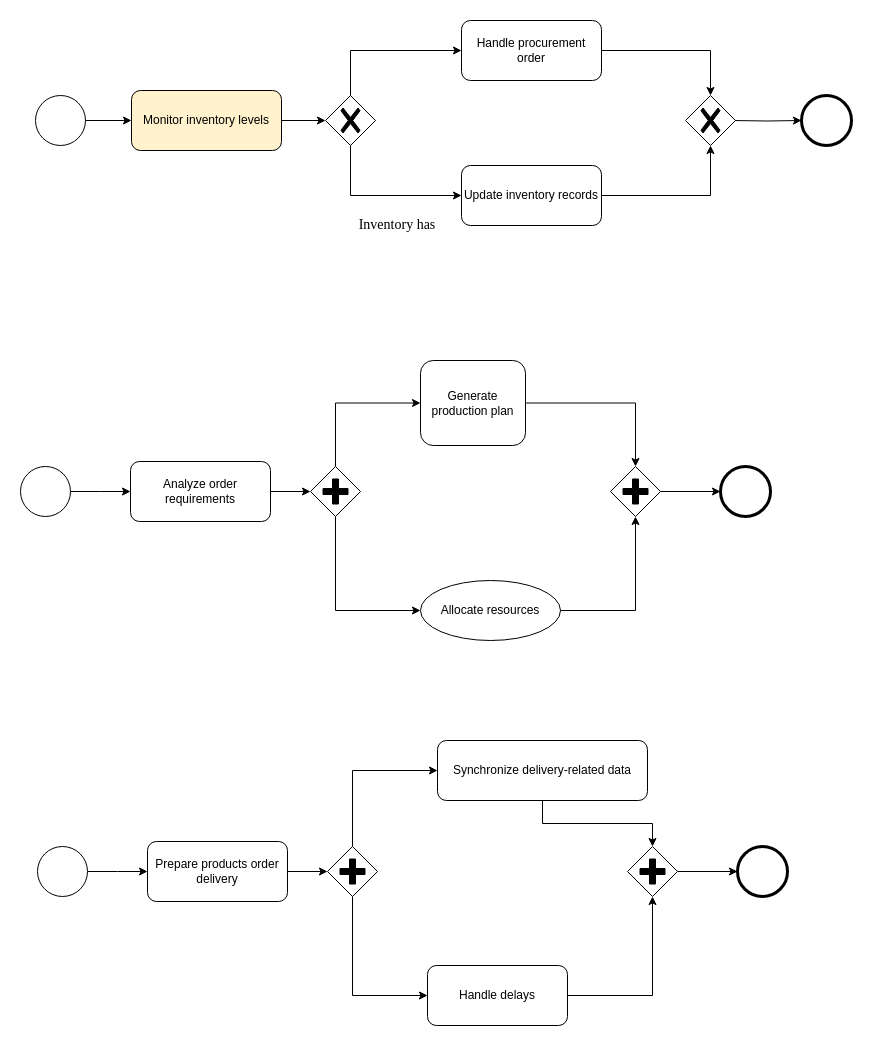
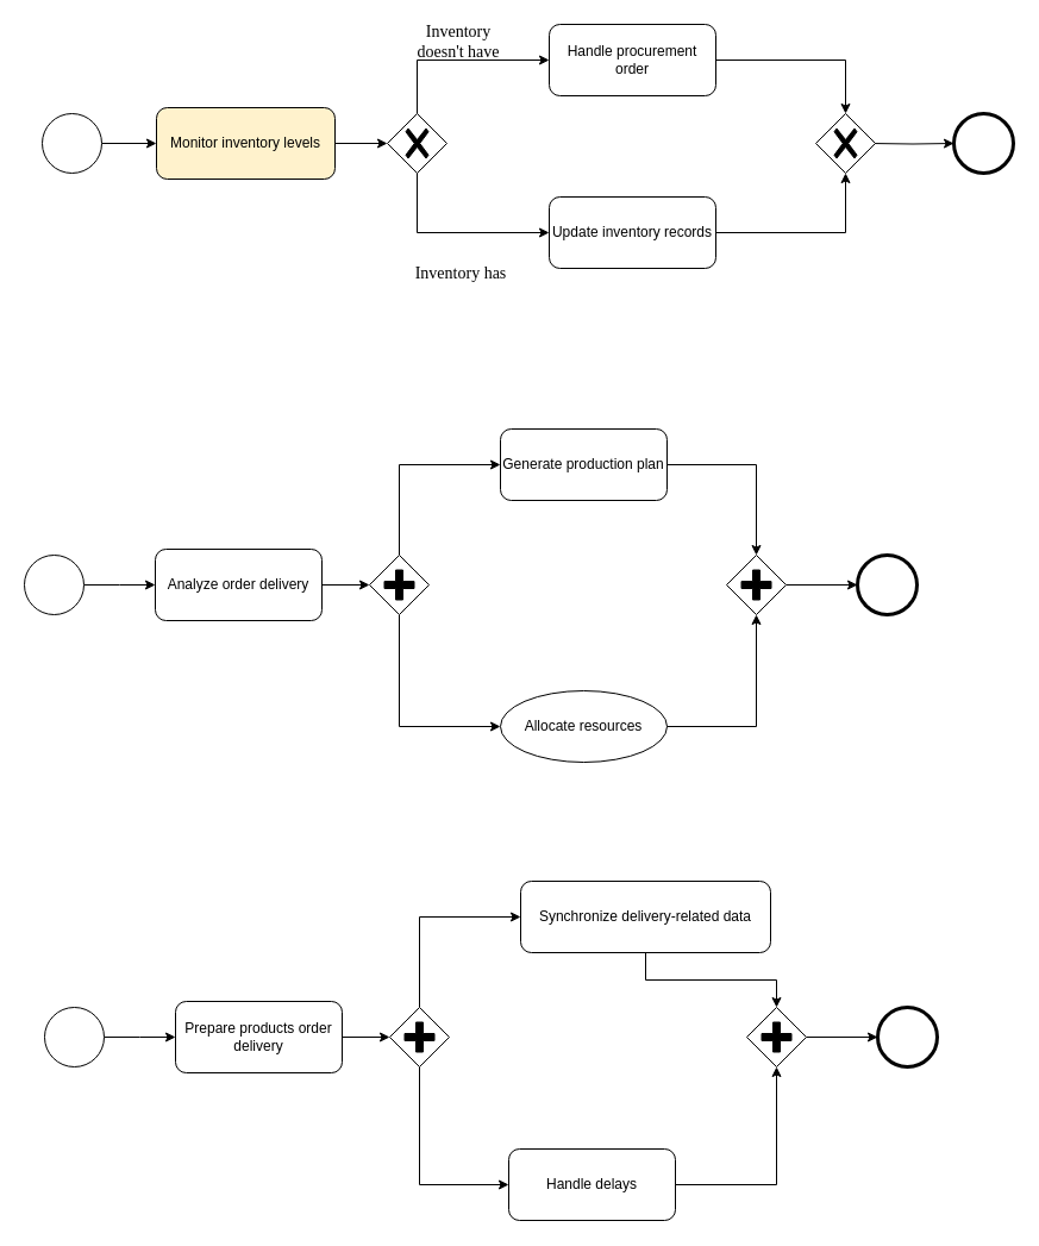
  <mxCell id="0" />
  <mxCell id="1" parent="0" />
  <mxCell id="2" value="Monitor inventory levels" style="rounded=1;whiteSpace=wrap;html=1;fillColor=#fff2cc;" vertex="1" parent="1"><mxGeometry x="131" y="90" width="150" height="60" as="geometry" /></mxCell>
  <mxCell id="3" value="Handle procurement order" style="rounded=1;whiteSpace=wrap;html=1;" vertex="1" parent="1"><mxGeometry x="461" y="20" width="140" height="60" as="geometry" /></mxCell>
  <mxCell id="4" value="Update inventory records" style="rounded=1;whiteSpace=wrap;html=1;" vertex="1" parent="1"><mxGeometry x="461" y="165" width="140" height="60" as="geometry" /></mxCell>
  <mxCell id="5" edge="1" parent="1" target="2"><mxGeometry relative="1" as="geometry"><mxPoint x="85" y="120" as="sourcePoint" /></mxGeometry></mxCell>
  <mxCell id="6" style="entryX=0;entryY=0.5;entryDx=0;entryDy=0;entryPerimeter=0;" edge="1" parent="1" source="2" target="14"><mxGeometry relative="1" as="geometry"><mxPoint x="331" y="120" as="targetPoint" /></mxGeometry></mxCell>
  <mxCell id="7" value="" style="points=[[0.145,0.145,0],[0.5,0,0],[0.855,0.145,0],[1,0.5,0],[0.855,0.855,0],[0.5,1,0],[0.145,0.855,0],[0,0.5,0]];shape=mxgraph.bpmn.event;html=1;verticalLabelPosition=bottom;labelBackgroundColor=#ffffff;verticalAlign=top;align=center;perimeter=ellipsePerimeter;outlineConnect=0;aspect=fixed;outline=standard;symbol=general;" vertex="1" parent="1"><mxGeometry x="35" y="95" width="50" height="50" as="geometry" /></mxCell>
  <mxCell id="8" value="" style="points=[[0.145,0.145,0],[0.5,0,0],[0.855,0.145,0],[1,0.5,0],[0.855,0.855,0],[0.5,1,0],[0.145,0.855,0],[0,0.5,0]];shape=mxgraph.bpmn.event;html=1;verticalLabelPosition=bottom;labelBackgroundColor=#ffffff;verticalAlign=top;align=center;perimeter=ellipsePerimeter;outlineConnect=0;aspect=fixed;outline=end;symbol=terminate2;" vertex="1" parent="1"><mxGeometry x="801" y="95" width="50" height="50" as="geometry" /></mxCell>
  <mxCell id="9" style="edgeStyle=orthogonalEdgeStyle;rounded=0;orthogonalLoop=1;jettySize=auto;html=1;entryX=0;entryY=0.5;entryDx=0;entryDy=0;exitX=0.5;exitY=0;exitDx=0;exitDy=0;exitPerimeter=0;" edge="1" parent="1" source="14" target="3"><mxGeometry relative="1" as="geometry"><mxPoint x="356" y="95" as="sourcePoint" /></mxGeometry></mxCell>
  <mxCell id="10" style="edgeStyle=orthogonalEdgeStyle;rounded=0;orthogonalLoop=1;jettySize=auto;html=1;entryX=0;entryY=0.5;entryDx=0;entryDy=0;exitX=0.5;exitY=1;exitDx=0;exitDy=0;exitPerimeter=0;" edge="1" parent="1" source="14" target="4"><mxGeometry relative="1" as="geometry"><mxPoint x="355" y="146" as="sourcePoint" /></mxGeometry></mxCell>
  <mxCell id="11" value="" style="edgeStyle=orthogonalEdgeStyle;rounded=0;orthogonalLoop=1;jettySize=auto;html=1;" edge="1" parent="1" target="8"><mxGeometry relative="1" as="geometry"><mxPoint x="731" y="120" as="sourcePoint" /></mxGeometry></mxCell>
  <mxCell id="12" style="edgeStyle=orthogonalEdgeStyle;rounded=0;orthogonalLoop=1;jettySize=auto;html=1;entryX=0.5;entryY=0;entryDx=0;entryDy=0;entryPerimeter=0;" edge="1" parent="1" source="3" target="15"><mxGeometry relative="1" as="geometry"><mxPoint x="706" y="95" as="targetPoint" /></mxGeometry></mxCell>
  <mxCell id="13" style="edgeStyle=orthogonalEdgeStyle;rounded=0;orthogonalLoop=1;jettySize=auto;html=1;entryX=0.5;entryY=1;entryDx=0;entryDy=0;entryPerimeter=0;" edge="1" parent="1" source="4" target="15"><mxGeometry relative="1" as="geometry"><mxPoint x="706" y="145" as="targetPoint" /></mxGeometry></mxCell>
  <mxCell id="14" value="" style="points=[[0.25,0.25,0],[0.5,0,0],[0.75,0.25,0],[1,0.5,0],[0.75,0.75,0],[0.5,1,0],[0.25,0.75,0],[0,0.5,0]];shape=mxgraph.bpmn.gateway2;html=1;verticalLabelPosition=bottom;labelBackgroundColor=#ffffff;verticalAlign=top;align=center;perimeter=rhombusPerimeter;outlineConnect=0;outline=none;symbol=none;gwType=exclusive;" vertex="1" parent="1"><mxGeometry x="325" y="95" width="50" height="50" as="geometry" /></mxCell>
  <mxCell id="15" value="" style="points=[[0.25,0.25,0],[0.5,0,0],[0.75,0.25,0],[1,0.5,0],[0.75,0.75,0],[0.5,1,0],[0.25,0.75,0],[0,0.5,0]];shape=mxgraph.bpmn.gateway2;html=1;verticalLabelPosition=bottom;labelBackgroundColor=#ffffff;verticalAlign=top;align=center;perimeter=rhombusPerimeter;outlineConnect=0;outline=none;symbol=none;gwType=exclusive;" vertex="1" parent="1"><mxGeometry x="685" y="95" width="50" height="50" as="geometry" /></mxCell>
- <mxCell id="17" value="&lt;p class=&quot;MsoNormal&quot;&gt;&lt;span style=&quot;mso-spacerun:'yes';font-family:Calibri;mso-fareast-font-family:宋体;&lt;br/&gt;mso-bidi-font-family:'Times New Roman';font-size:10.5pt;mso-font-kerning:1.0pt;&quot;&gt;Inventory has&lt;/span&gt;&lt;/p&gt;" style="text;html=1;align=center;verticalAlign=middle;whiteSpace=wrap;rounded=0;" vertex="1" parent="1"><mxGeometry x="357" y="210" width="80" height="30" as="geometry" /></mxCell>
+ <mxCell id="16" value="&lt;p class=&quot;MsoNormal&quot;&gt;&lt;span style=&quot;mso-spacerun:'yes';font-family:Calibri;mso-fareast-font-family:宋体;&lt;br/&gt;mso-bidi-font-family:'Times New Roman';font-size:10.5pt;mso-font-kerning:1.0pt;&quot;&gt;Inventory doesn't have&lt;/span&gt;&lt;/p&gt;" style="text;html=1;align=center;verticalAlign=middle;whiteSpace=wrap;rounded=0;" vertex="1" parent="1"><mxGeometry x="345" y="20" width="80" height="30" as="geometry" /></mxCell>
+ <mxCell id="17" value="&lt;p class=&quot;MsoNormal&quot;&gt;&lt;span style=&quot;mso-spacerun:'yes';font-family:Calibri;mso-fareast-font-family:宋体;&lt;br/&gt;mso-bidi-font-family:'Times New Roman';font-size:10.5pt;mso-font-kerning:1.0pt;&quot;&gt;Inventory has&lt;/span&gt;&lt;/p&gt;" style="text;html=1;align=center;verticalAlign=middle;whiteSpace=wrap;rounded=0;" vertex="1" parent="1"><mxGeometry x="347" y="215" width="80" height="30" as="geometry" /></mxCell>
  <mxCell id="18" value="" style="edgeStyle=orthogonalEdgeStyle;rounded=0;orthogonalLoop=1;jettySize=auto;html=1;" edge="1" parent="1" source="19" target="27"><mxGeometry relative="1" as="geometry" /></mxCell>
- <mxCell id="19" value="Analyze order requirements" style="rounded=1;whiteSpace=wrap;html=1;" vertex="1" parent="1"><mxGeometry x="130" y="461" width="140" height="60" as="geometry" /></mxCell>
- <mxCell id="20" value="Generate production plan" style="rounded=1;whiteSpace=wrap;html=1;" vertex="1" parent="1"><mxGeometry x="420" y="360" width="105" height="85" as="geometry" /></mxCell>
+ <mxCell id="19" value="Analyze order delivery" style="rounded=1;whiteSpace=wrap;html=1;" vertex="1" parent="1"><mxGeometry x="130" y="461" width="140" height="60" as="geometry" /></mxCell>
+ <mxCell id="20" value="Generate production plan" style="rounded=1;whiteSpace=wrap;html=1;" vertex="1" parent="1"><mxGeometry x="420" y="360" width="140" height="60" as="geometry" /></mxCell>
  <mxCell id="21" value="Allocate resources" style="ellipse;whiteSpace=wrap;html=1;" vertex="1" parent="1"><mxGeometry x="420" y="580" width="140" height="60" as="geometry" /></mxCell>
  <mxCell id="22" style="edgeStyle=orthogonalEdgeStyle;rounded=0;orthogonalLoop=1;jettySize=auto;html=1;entryX=0;entryY=0.5;entryDx=0;entryDy=0;" edge="1" parent="1" source="23"><mxGeometry relative="1" as="geometry"><mxPoint x="130" y="491" as="targetPoint" /></mxGeometry></mxCell>
  <mxCell id="23" value="" style="points=[[0.145,0.145,0],[0.5,0,0],[0.855,0.145,0],[1,0.5,0],[0.855,0.855,0],[0.5,1,0],[0.145,0.855,0],[0,0.5,0]];shape=mxgraph.bpmn.event;html=1;verticalLabelPosition=bottom;labelBackgroundColor=#ffffff;verticalAlign=top;align=center;perimeter=ellipsePerimeter;outlineConnect=0;aspect=fixed;outline=standard;symbol=general;" vertex="1" parent="1"><mxGeometry x="20" y="466" width="50" height="50" as="geometry" /></mxCell>
  <mxCell id="24" value="" style="points=[[0.145,0.145,0],[0.5,0,0],[0.855,0.145,0],[1,0.5,0],[0.855,0.855,0],[0.5,1,0],[0.145,0.855,0],[0,0.5,0]];shape=mxgraph.bpmn.event;html=1;verticalLabelPosition=bottom;labelBackgroundColor=#ffffff;verticalAlign=top;align=center;perimeter=ellipsePerimeter;outlineConnect=0;aspect=fixed;outline=end;symbol=terminate2;" vertex="1" parent="1"><mxGeometry x="720" y="466" width="50" height="50" as="geometry" /></mxCell>
  <mxCell id="25" style="edgeStyle=orthogonalEdgeStyle;rounded=0;orthogonalLoop=1;jettySize=auto;html=1;entryX=0;entryY=0.5;entryDx=0;entryDy=0;exitX=0.5;exitY=1;exitDx=0;exitDy=0;exitPerimeter=0;" edge="1" parent="1" source="27" target="21"><mxGeometry relative="1" as="geometry" /></mxCell>
  <mxCell id="26" style="edgeStyle=orthogonalEdgeStyle;rounded=0;orthogonalLoop=1;jettySize=auto;html=1;entryX=0;entryY=0.5;entryDx=0;entryDy=0;exitX=0.5;exitY=0;exitDx=0;exitDy=0;exitPerimeter=0;" edge="1" parent="1" source="27" target="20"><mxGeometry relative="1" as="geometry" /></mxCell>
  <mxCell id="27" value="" style="points=[[0.25,0.25,0],[0.5,0,0],[0.75,0.25,0],[1,0.5,0],[0.75,0.75,0],[0.5,1,0],[0.25,0.75,0],[0,0.5,0]];shape=mxgraph.bpmn.gateway2;html=1;verticalLabelPosition=bottom;labelBackgroundColor=#ffffff;verticalAlign=top;align=center;perimeter=rhombusPerimeter;outlineConnect=0;outline=none;symbol=none;gwType=parallel;" vertex="1" parent="1"><mxGeometry x="310" y="466" width="50" height="50" as="geometry" /></mxCell>
  <mxCell id="28" value="" style="edgeStyle=orthogonalEdgeStyle;rounded=0;orthogonalLoop=1;jettySize=auto;html=1;" edge="1" parent="1" source="29" target="24"><mxGeometry relative="1" as="geometry" /></mxCell>
  <mxCell id="29" value="" style="points=[[0.25,0.25,0],[0.5,0,0],[0.75,0.25,0],[1,0.5,0],[0.75,0.75,0],[0.5,1,0],[0.25,0.75,0],[0,0.5,0]];shape=mxgraph.bpmn.gateway2;html=1;verticalLabelPosition=bottom;labelBackgroundColor=#ffffff;verticalAlign=top;align=center;perimeter=rhombusPerimeter;outlineConnect=0;outline=none;symbol=none;gwType=parallel;" vertex="1" parent="1"><mxGeometry x="610" y="466" width="50" height="50" as="geometry" /></mxCell>
  <mxCell id="30" style="edgeStyle=orthogonalEdgeStyle;rounded=0;orthogonalLoop=1;jettySize=auto;html=1;entryX=0.5;entryY=0;entryDx=0;entryDy=0;entryPerimeter=0;" edge="1" parent="1" source="20" target="29"><mxGeometry relative="1" as="geometry" /></mxCell>
  <mxCell id="31" style="edgeStyle=orthogonalEdgeStyle;rounded=0;orthogonalLoop=1;jettySize=auto;html=1;entryX=0.5;entryY=1;entryDx=0;entryDy=0;entryPerimeter=0;" edge="1" parent="1" source="21" target="29"><mxGeometry relative="1" as="geometry" /></mxCell>
  <mxCell id="32" value="" style="edgeStyle=orthogonalEdgeStyle;rounded=0;orthogonalLoop=1;jettySize=auto;html=1;" edge="1" parent="1" source="33" target="41"><mxGeometry relative="1" as="geometry" /></mxCell>
  <mxCell id="33" value="Prepare products order delivery" style="rounded=1;whiteSpace=wrap;html=1;" vertex="1" parent="1"><mxGeometry x="147" y="841" width="140" height="60" as="geometry" /></mxCell>
  <mxCell id="34" value="Synchronize delivery-related data" style="rounded=1;whiteSpace=wrap;html=1;" vertex="1" parent="1"><mxGeometry x="437" y="740" width="210" height="60" as="geometry" /></mxCell>
  <mxCell id="35" value="Handle delays" style="rounded=1;whiteSpace=wrap;html=1;" vertex="1" parent="1"><mxGeometry x="427" y="965" width="140" height="60" as="geometry" /></mxCell>
  <mxCell id="36" style="edgeStyle=orthogonalEdgeStyle;rounded=0;orthogonalLoop=1;jettySize=auto;html=1;entryX=0;entryY=0.5;entryDx=0;entryDy=0;" edge="1" parent="1" source="37"><mxGeometry relative="1" as="geometry"><mxPoint x="147" y="871" as="targetPoint" /></mxGeometry></mxCell>
  <mxCell id="37" value="" style="points=[[0.145,0.145,0],[0.5,0,0],[0.855,0.145,0],[1,0.5,0],[0.855,0.855,0],[0.5,1,0],[0.145,0.855,0],[0,0.5,0]];shape=mxgraph.bpmn.event;html=1;verticalLabelPosition=bottom;labelBackgroundColor=#ffffff;verticalAlign=top;align=center;perimeter=ellipsePerimeter;outlineConnect=0;aspect=fixed;outline=standard;symbol=general;" vertex="1" parent="1"><mxGeometry x="37" y="846" width="50" height="50" as="geometry" /></mxCell>
  <mxCell id="38" value="" style="points=[[0.145,0.145,0],[0.5,0,0],[0.855,0.145,0],[1,0.5,0],[0.855,0.855,0],[0.5,1,0],[0.145,0.855,0],[0,0.5,0]];shape=mxgraph.bpmn.event;html=1;verticalLabelPosition=bottom;labelBackgroundColor=#ffffff;verticalAlign=top;align=center;perimeter=ellipsePerimeter;outlineConnect=0;aspect=fixed;outline=end;symbol=terminate2;" vertex="1" parent="1"><mxGeometry x="737" y="846" width="50" height="50" as="geometry" /></mxCell>
  <mxCell id="39" style="edgeStyle=orthogonalEdgeStyle;rounded=0;orthogonalLoop=1;jettySize=auto;html=1;entryX=0;entryY=0.5;entryDx=0;entryDy=0;exitX=0.5;exitY=1;exitDx=0;exitDy=0;exitPerimeter=0;" edge="1" parent="1" source="41" target="35"><mxGeometry relative="1" as="geometry" /></mxCell>
  <mxCell id="40" style="edgeStyle=orthogonalEdgeStyle;rounded=0;orthogonalLoop=1;jettySize=auto;html=1;entryX=0;entryY=0.5;entryDx=0;entryDy=0;exitX=0.5;exitY=0;exitDx=0;exitDy=0;exitPerimeter=0;" edge="1" parent="1" source="41" target="34"><mxGeometry relative="1" as="geometry" /></mxCell>
  <mxCell id="41" value="" style="points=[[0.25,0.25,0],[0.5,0,0],[0.75,0.25,0],[1,0.5,0],[0.75,0.75,0],[0.5,1,0],[0.25,0.75,0],[0,0.5,0]];shape=mxgraph.bpmn.gateway2;html=1;verticalLabelPosition=bottom;labelBackgroundColor=#ffffff;verticalAlign=top;align=center;perimeter=rhombusPerimeter;outlineConnect=0;outline=none;symbol=none;gwType=parallel;" vertex="1" parent="1"><mxGeometry x="327" y="846" width="50" height="50" as="geometry" /></mxCell>
  <mxCell id="42" value="" style="edgeStyle=orthogonalEdgeStyle;rounded=0;orthogonalLoop=1;jettySize=auto;html=1;" edge="1" parent="1" source="43" target="38"><mxGeometry relative="1" as="geometry" /></mxCell>
  <mxCell id="43" value="" style="points=[[0.25,0.25,0],[0.5,0,0],[0.75,0.25,0],[1,0.5,0],[0.75,0.75,0],[0.5,1,0],[0.25,0.75,0],[0,0.5,0]];shape=mxgraph.bpmn.gateway2;html=1;verticalLabelPosition=bottom;labelBackgroundColor=#ffffff;verticalAlign=top;align=center;perimeter=rhombusPerimeter;outlineConnect=0;outline=none;symbol=none;gwType=parallel;" vertex="1" parent="1"><mxGeometry x="627" y="846" width="50" height="50" as="geometry" /></mxCell>
  <mxCell id="44" style="edgeStyle=orthogonalEdgeStyle;rounded=0;orthogonalLoop=1;jettySize=auto;html=1;entryX=0.5;entryY=0;entryDx=0;entryDy=0;entryPerimeter=0;" edge="1" parent="1" source="34" target="43"><mxGeometry relative="1" as="geometry" /></mxCell>
  <mxCell id="45" style="edgeStyle=orthogonalEdgeStyle;rounded=0;orthogonalLoop=1;jettySize=auto;html=1;entryX=0.5;entryY=1;entryDx=0;entryDy=0;entryPerimeter=0;" edge="1" parent="1" source="35" target="43"><mxGeometry relative="1" as="geometry" /></mxCell>
